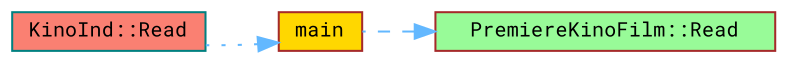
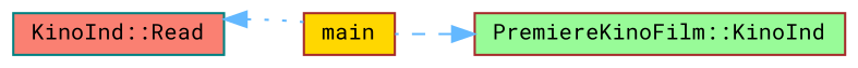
  digraph {
    fontname="Roboto Mono"
    rankdir=RL
    node [color=brown fontname="Roboto Mono" fontsize=10 shape=box style=filled]
    edge [color=steelblue1 dir=back fontname="Roboto Mono" fontsize=10 labelfontname=Helvetica labelfontsize=10]
-   n1 [fillcolor=palegreen fontcolor=black height=0.2 label="PremiereKinoFilm::Read" width=0.4]
+   n1 [fillcolor=palegreen fontcolor=black height=0.2 label="PremiereKinoFilm::KinoInd" width=0.4]
    n2 [fillcolor=gold height=0.2 label=main width=0.4]
    n3 [color=teal fillcolor=salmon height=0.2 label="KinoInd::Read" width=0.4]
    n1 -> n2 [style=dashed]
-   n2 -> n3 [style=dotted]
+   n3 -> n2 [style=dotted]
  }
